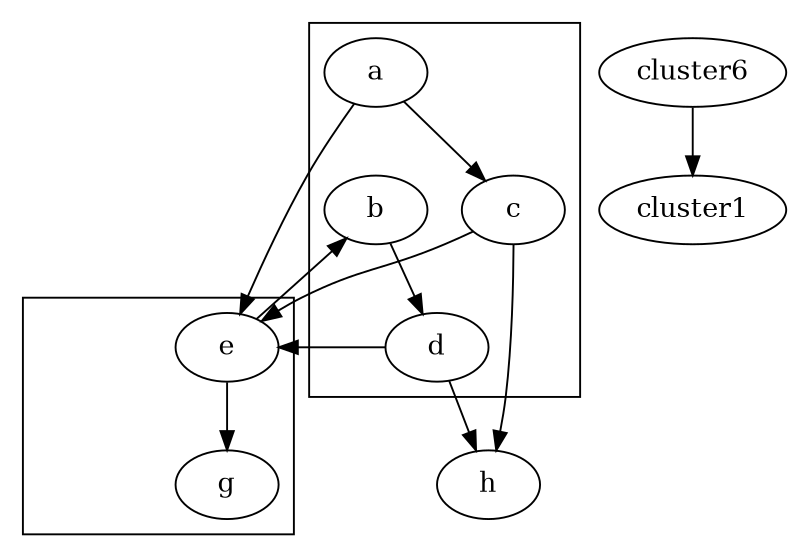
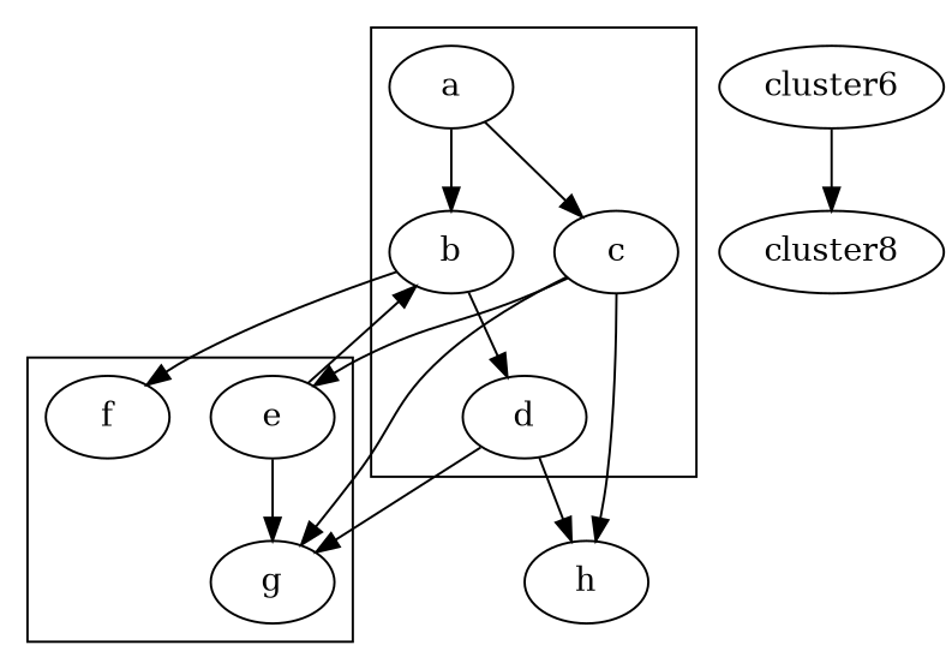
  digraph {
    compound=true
    a
    b
    c
    d
    e
    g
+   f
    h
    n9 [label=cluster6]
-   cluster1
+   cluster1 [label=cluster8]
    subgraph cluster_1 {
      a
      b
      c
      d
    }
    subgraph cluster_2 {
      e
      g
+     f
    }
-   a -> e [ip=11]
+   a -> b [ip=11]
    a -> c
    b -> d
+   b -> f
    c -> e
+   c -> g
    c -> h
-   d -> e
+   d -> g
    d -> h
    e -> b
    e -> g
    n9 -> cluster1
  }
